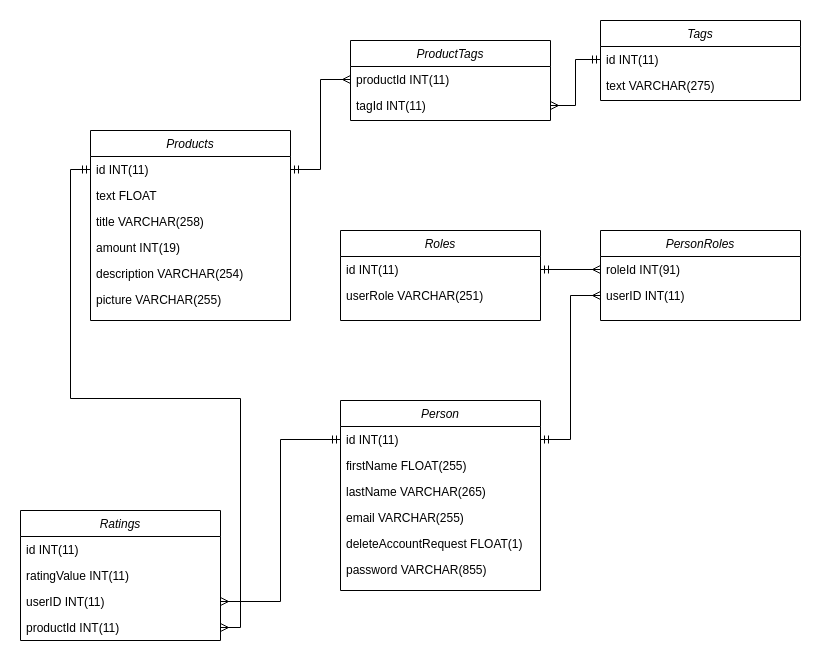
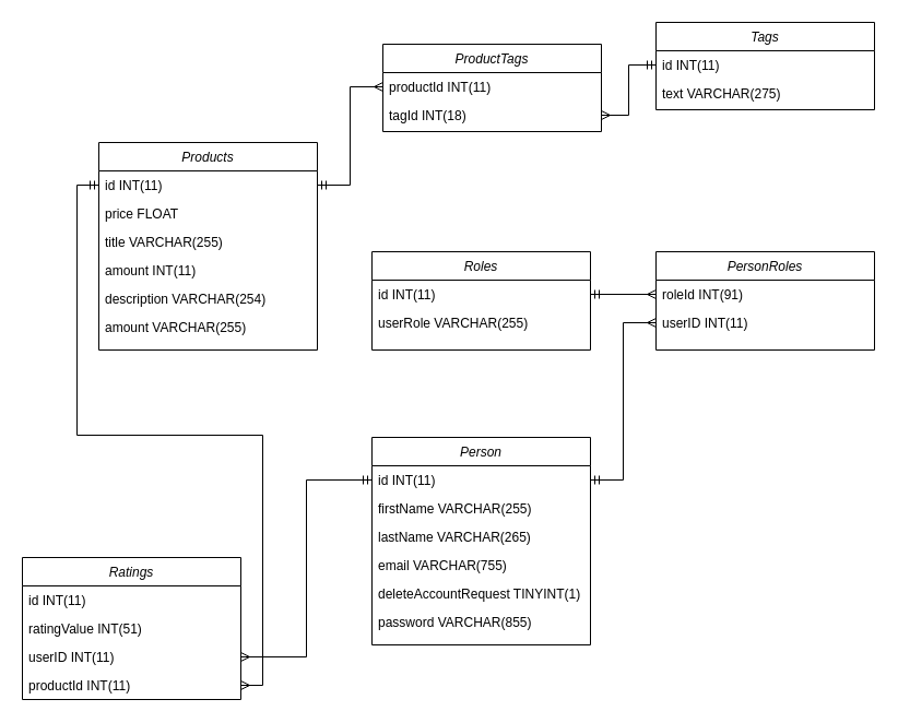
  <mxCell id="0" />
  <mxCell id="1" parent="0" />
  <mxCell id="2" value="Person" style="swimlane;fontStyle=2;align=center;verticalAlign=top;childLayout=stackLayout;horizontal=1;startSize=26;horizontalStack=0;resizeParent=1;resizeLast=0;collapsible=1;marginBottom=0;rounded=0;shadow=0;strokeWidth=1;" parent="1" vertex="1"><mxGeometry x="340" y="400" width="200" height="190" as="geometry"><mxRectangle x="220" y="120" width="160" height="26" as="alternateBounds" /></mxGeometry></mxCell>
  <mxCell id="3" value="id INT(11)" style="text;align=left;verticalAlign=top;spacingLeft=4;spacingRight=4;overflow=hidden;rotatable=0;points=[[0,0.5],[1,0.5]];portConstraint=eastwest;" parent="2" vertex="1"><mxGeometry y="26" width="200" height="26" as="geometry" /></mxCell>
- <mxCell id="4" value="firstName FLOAT(255)" style="text;align=left;verticalAlign=top;spacingLeft=4;spacingRight=4;overflow=hidden;rotatable=0;points=[[0,0.5],[1,0.5]];portConstraint=eastwest;rounded=0;shadow=0;html=0;" parent="2" vertex="1"><mxGeometry y="52" width="200" height="26" as="geometry" /></mxCell>
+ <mxCell id="4" value="firstName VARCHAR(255)" style="text;align=left;verticalAlign=top;spacingLeft=4;spacingRight=4;overflow=hidden;rotatable=0;points=[[0,0.5],[1,0.5]];portConstraint=eastwest;rounded=0;shadow=0;html=0;" parent="2" vertex="1"><mxGeometry y="52" width="200" height="26" as="geometry" /></mxCell>
  <mxCell id="5" value="lastName VARCHAR(265)" style="text;align=left;verticalAlign=top;spacingLeft=4;spacingRight=4;overflow=hidden;rotatable=0;points=[[0,0.5],[1,0.5]];portConstraint=eastwest;rounded=0;shadow=0;html=0;" parent="2" vertex="1"><mxGeometry y="78" width="200" height="26" as="geometry" /></mxCell>
- <mxCell id="6" value="email VARCHAR(255)" style="text;align=left;verticalAlign=top;spacingLeft=4;spacingRight=4;overflow=hidden;rotatable=0;points=[[0,0.5],[1,0.5]];portConstraint=eastwest;rounded=0;shadow=0;html=0;" parent="2" vertex="1"><mxGeometry y="104" width="200" height="26" as="geometry" /></mxCell>
- <mxCell id="7" value="deleteAccountRequest FLOAT(1)" style="text;align=left;verticalAlign=top;spacingLeft=4;spacingRight=4;overflow=hidden;rotatable=0;points=[[0,0.5],[1,0.5]];portConstraint=eastwest;rounded=0;shadow=0;html=0;" parent="2" vertex="1"><mxGeometry y="130" width="200" height="26" as="geometry" /></mxCell>
+ <mxCell id="6" value="email VARCHAR(755)" style="text;align=left;verticalAlign=top;spacingLeft=4;spacingRight=4;overflow=hidden;rotatable=0;points=[[0,0.5],[1,0.5]];portConstraint=eastwest;rounded=0;shadow=0;html=0;" parent="2" vertex="1"><mxGeometry y="104" width="200" height="26" as="geometry" /></mxCell>
+ <mxCell id="7" value="deleteAccountRequest TINYINT(1)" style="text;align=left;verticalAlign=top;spacingLeft=4;spacingRight=4;overflow=hidden;rotatable=0;points=[[0,0.5],[1,0.5]];portConstraint=eastwest;rounded=0;shadow=0;html=0;" parent="2" vertex="1"><mxGeometry y="130" width="200" height="26" as="geometry" /></mxCell>
  <mxCell id="8" value="password VARCHAR(855)" style="text;align=left;verticalAlign=top;spacingLeft=4;spacingRight=4;overflow=hidden;rotatable=0;points=[[0,0.5],[1,0.5]];portConstraint=eastwest;rounded=0;shadow=0;html=0;" parent="2" vertex="1"><mxGeometry y="156" width="200" height="26" as="geometry" /></mxCell>
  <mxCell id="9" value="PersonRoles" style="swimlane;fontStyle=2;align=center;verticalAlign=top;childLayout=stackLayout;horizontal=1;startSize=26;horizontalStack=0;resizeParent=1;resizeLast=0;collapsible=1;marginBottom=0;rounded=0;shadow=0;strokeWidth=1;" parent="1" vertex="1"><mxGeometry x="600" y="230" width="200" height="90" as="geometry"><mxRectangle x="220" y="120" width="160" height="26" as="alternateBounds" /></mxGeometry></mxCell>
  <mxCell id="10" value="roleId INT(91)" style="text;align=left;verticalAlign=top;spacingLeft=4;spacingRight=4;overflow=hidden;rotatable=0;points=[[0,0.5],[1,0.5]];portConstraint=eastwest;" parent="9" vertex="1"><mxGeometry y="26" width="200" height="26" as="geometry" /></mxCell>
  <mxCell id="11" value="userID INT(11)" style="text;align=left;verticalAlign=top;spacingLeft=4;spacingRight=4;overflow=hidden;rotatable=0;points=[[0,0.5],[1,0.5]];portConstraint=eastwest;rounded=0;shadow=0;html=0;" parent="9" vertex="1"><mxGeometry y="52" width="200" height="26" as="geometry" /></mxCell>
  <mxCell id="12" value="Roles" style="swimlane;fontStyle=2;align=center;verticalAlign=top;childLayout=stackLayout;horizontal=1;startSize=26;horizontalStack=0;resizeParent=1;resizeLast=0;collapsible=1;marginBottom=0;rounded=0;shadow=0;strokeWidth=1;" parent="1" vertex="1"><mxGeometry x="340" y="230" width="200" height="90" as="geometry"><mxRectangle x="220" y="120" width="160" height="26" as="alternateBounds" /></mxGeometry></mxCell>
  <mxCell id="13" value="id INT(11)" style="text;align=left;verticalAlign=top;spacingLeft=4;spacingRight=4;overflow=hidden;rotatable=0;points=[[0,0.5],[1,0.5]];portConstraint=eastwest;" parent="12" vertex="1"><mxGeometry y="26" width="200" height="26" as="geometry" /></mxCell>
- <mxCell id="14" value="userRole VARCHAR(251)" style="text;align=left;verticalAlign=top;spacingLeft=4;spacingRight=4;overflow=hidden;rotatable=0;points=[[0,0.5],[1,0.5]];portConstraint=eastwest;rounded=0;shadow=0;html=0;" parent="12" vertex="1"><mxGeometry y="52" width="200" height="26" as="geometry" /></mxCell>
+ <mxCell id="14" value="userRole VARCHAR(255)" style="text;align=left;verticalAlign=top;spacingLeft=4;spacingRight=4;overflow=hidden;rotatable=0;points=[[0,0.5],[1,0.5]];portConstraint=eastwest;rounded=0;shadow=0;html=0;" parent="12" vertex="1"><mxGeometry y="52" width="200" height="26" as="geometry" /></mxCell>
  <mxCell id="15" style="edgeStyle=orthogonalEdgeStyle;rounded=0;orthogonalLoop=1;jettySize=auto;html=1;entryX=0;entryY=0.5;entryDx=0;entryDy=0;startArrow=ERmandOne;startFill=0;endArrow=ERmany;endFill=0;" parent="1" source="13" target="10" edge="1"><mxGeometry relative="1" as="geometry" /></mxCell>
  <mxCell id="16" style="edgeStyle=orthogonalEdgeStyle;rounded=0;orthogonalLoop=1;jettySize=auto;html=1;entryX=0;entryY=0.5;entryDx=0;entryDy=0;startArrow=ERmandOne;startFill=0;endArrow=ERmany;endFill=0;" parent="1" source="3" target="11" edge="1"><mxGeometry relative="1" as="geometry" /></mxCell>
  <mxCell id="17" value="Ratings" style="swimlane;fontStyle=2;align=center;verticalAlign=top;childLayout=stackLayout;horizontal=1;startSize=26;horizontalStack=0;resizeParent=1;resizeLast=0;collapsible=1;marginBottom=0;rounded=0;shadow=0;strokeWidth=1;" parent="1" vertex="1"><mxGeometry x="20" y="510" width="200" height="130" as="geometry"><mxRectangle x="220" y="120" width="160" height="26" as="alternateBounds" /></mxGeometry></mxCell>
  <mxCell id="18" value="id INT(11)" style="text;align=left;verticalAlign=top;spacingLeft=4;spacingRight=4;overflow=hidden;rotatable=0;points=[[0,0.5],[1,0.5]];portConstraint=eastwest;" parent="17" vertex="1"><mxGeometry y="26" width="200" height="26" as="geometry" /></mxCell>
- <mxCell id="19" value="ratingValue INT(11)" style="text;align=left;verticalAlign=top;spacingLeft=4;spacingRight=4;overflow=hidden;rotatable=0;points=[[0,0.5],[1,0.5]];portConstraint=eastwest;rounded=0;shadow=0;html=0;" parent="17" vertex="1"><mxGeometry y="52" width="200" height="26" as="geometry" /></mxCell>
+ <mxCell id="19" value="ratingValue INT(51)" style="text;align=left;verticalAlign=top;spacingLeft=4;spacingRight=4;overflow=hidden;rotatable=0;points=[[0,0.5],[1,0.5]];portConstraint=eastwest;rounded=0;shadow=0;html=0;" parent="17" vertex="1"><mxGeometry y="52" width="200" height="26" as="geometry" /></mxCell>
  <mxCell id="20" value="userID INT(11)" style="text;align=left;verticalAlign=top;spacingLeft=4;spacingRight=4;overflow=hidden;rotatable=0;points=[[0,0.5],[1,0.5]];portConstraint=eastwest;rounded=0;shadow=0;html=0;" parent="17" vertex="1"><mxGeometry y="78" width="200" height="26" as="geometry" /></mxCell>
  <mxCell id="21" value="productId INT(11)" style="text;align=left;verticalAlign=top;spacingLeft=4;spacingRight=4;overflow=hidden;rotatable=0;points=[[0,0.5],[1,0.5]];portConstraint=eastwest;rounded=0;shadow=0;html=0;" parent="17" vertex="1"><mxGeometry y="104" width="200" height="26" as="geometry" /></mxCell>
  <mxCell id="22" style="edgeStyle=orthogonalEdgeStyle;rounded=0;orthogonalLoop=1;jettySize=auto;html=1;entryX=1;entryY=0.5;entryDx=0;entryDy=0;startArrow=ERmandOne;startFill=0;endArrow=ERmany;endFill=0;" parent="1" source="3" target="20" edge="1"><mxGeometry relative="1" as="geometry" /></mxCell>
  <mxCell id="23" value="Products" style="swimlane;fontStyle=2;align=center;verticalAlign=top;childLayout=stackLayout;horizontal=1;startSize=26;horizontalStack=0;resizeParent=1;resizeLast=0;collapsible=1;marginBottom=0;rounded=0;shadow=0;strokeWidth=1;" parent="1" vertex="1"><mxGeometry x="90" y="130" width="200" height="190" as="geometry"><mxRectangle x="220" y="120" width="160" height="26" as="alternateBounds" /></mxGeometry></mxCell>
  <mxCell id="24" value="id INT(11)" style="text;align=left;verticalAlign=top;spacingLeft=4;spacingRight=4;overflow=hidden;rotatable=0;points=[[0,0.5],[1,0.5]];portConstraint=eastwest;" parent="23" vertex="1"><mxGeometry y="26" width="200" height="26" as="geometry" /></mxCell>
- <mxCell id="25" value="text FLOAT" style="text;align=left;verticalAlign=top;spacingLeft=4;spacingRight=4;overflow=hidden;rotatable=0;points=[[0,0.5],[1,0.5]];portConstraint=eastwest;rounded=0;shadow=0;html=0;" parent="23" vertex="1"><mxGeometry y="52" width="200" height="26" as="geometry" /></mxCell>
- <mxCell id="26" value="title VARCHAR(258)" style="text;align=left;verticalAlign=top;spacingLeft=4;spacingRight=4;overflow=hidden;rotatable=0;points=[[0,0.5],[1,0.5]];portConstraint=eastwest;rounded=0;shadow=0;html=0;" parent="23" vertex="1"><mxGeometry y="78" width="200" height="26" as="geometry" /></mxCell>
- <mxCell id="27" value="amount INT(19)" style="text;align=left;verticalAlign=top;spacingLeft=4;spacingRight=4;overflow=hidden;rotatable=0;points=[[0,0.5],[1,0.5]];portConstraint=eastwest;rounded=0;shadow=0;html=0;" parent="23" vertex="1"><mxGeometry y="104" width="200" height="26" as="geometry" /></mxCell>
+ <mxCell id="25" value="price FLOAT" style="text;align=left;verticalAlign=top;spacingLeft=4;spacingRight=4;overflow=hidden;rotatable=0;points=[[0,0.5],[1,0.5]];portConstraint=eastwest;rounded=0;shadow=0;html=0;" parent="23" vertex="1"><mxGeometry y="52" width="200" height="26" as="geometry" /></mxCell>
+ <mxCell id="26" value="title VARCHAR(255)" style="text;align=left;verticalAlign=top;spacingLeft=4;spacingRight=4;overflow=hidden;rotatable=0;points=[[0,0.5],[1,0.5]];portConstraint=eastwest;rounded=0;shadow=0;html=0;" parent="23" vertex="1"><mxGeometry y="78" width="200" height="26" as="geometry" /></mxCell>
+ <mxCell id="27" value="amount INT(11)" style="text;align=left;verticalAlign=top;spacingLeft=4;spacingRight=4;overflow=hidden;rotatable=0;points=[[0,0.5],[1,0.5]];portConstraint=eastwest;rounded=0;shadow=0;html=0;" parent="23" vertex="1"><mxGeometry y="104" width="200" height="26" as="geometry" /></mxCell>
  <mxCell id="28" value="description VARCHAR(254)" style="text;align=left;verticalAlign=top;spacingLeft=4;spacingRight=4;overflow=hidden;rotatable=0;points=[[0,0.5],[1,0.5]];portConstraint=eastwest;rounded=0;shadow=0;html=0;" parent="23" vertex="1"><mxGeometry y="130" width="200" height="26" as="geometry" /></mxCell>
- <mxCell id="29" value="picture VARCHAR(255)" style="text;align=left;verticalAlign=top;spacingLeft=4;spacingRight=4;overflow=hidden;rotatable=0;points=[[0,0.5],[1,0.5]];portConstraint=eastwest;rounded=0;shadow=0;html=0;" parent="23" vertex="1"><mxGeometry y="156" width="200" height="26" as="geometry" /></mxCell>
+ <mxCell id="29" value="amount VARCHAR(255)" style="text;align=left;verticalAlign=top;spacingLeft=4;spacingRight=4;overflow=hidden;rotatable=0;points=[[0,0.5],[1,0.5]];portConstraint=eastwest;rounded=0;shadow=0;html=0;" parent="23" vertex="1"><mxGeometry y="156" width="200" height="26" as="geometry" /></mxCell>
  <mxCell id="30" style="edgeStyle=orthogonalEdgeStyle;rounded=0;orthogonalLoop=1;jettySize=auto;html=1;entryX=0;entryY=0.5;entryDx=0;entryDy=0;startArrow=ERmany;startFill=0;endArrow=ERmandOne;endFill=0;" parent="1" source="21" target="24" edge="1"><mxGeometry relative="1" as="geometry" /></mxCell>
  <mxCell id="31" value="ProductTags" style="swimlane;fontStyle=2;align=center;verticalAlign=top;childLayout=stackLayout;horizontal=1;startSize=26;horizontalStack=0;resizeParent=1;resizeLast=0;collapsible=1;marginBottom=0;rounded=0;shadow=0;strokeWidth=1;" parent="1" vertex="1"><mxGeometry x="350" y="40" width="200" height="80" as="geometry"><mxRectangle x="220" y="120" width="160" height="26" as="alternateBounds" /></mxGeometry></mxCell>
  <mxCell id="32" value="productId INT(11)" style="text;align=left;verticalAlign=top;spacingLeft=4;spacingRight=4;overflow=hidden;rotatable=0;points=[[0,0.5],[1,0.5]];portConstraint=eastwest;" parent="31" vertex="1"><mxGeometry y="26" width="200" height="26" as="geometry" /></mxCell>
- <mxCell id="33" value="tagId INT(11)" style="text;align=left;verticalAlign=top;spacingLeft=4;spacingRight=4;overflow=hidden;rotatable=0;points=[[0,0.5],[1,0.5]];portConstraint=eastwest;rounded=0;shadow=0;html=0;" parent="31" vertex="1"><mxGeometry y="52" width="200" height="26" as="geometry" /></mxCell>
+ <mxCell id="33" value="tagId INT(18)" style="text;align=left;verticalAlign=top;spacingLeft=4;spacingRight=4;overflow=hidden;rotatable=0;points=[[0,0.5],[1,0.5]];portConstraint=eastwest;rounded=0;shadow=0;html=0;" parent="31" vertex="1"><mxGeometry y="52" width="200" height="26" as="geometry" /></mxCell>
  <mxCell id="34" value="Tags" style="swimlane;fontStyle=2;align=center;verticalAlign=top;childLayout=stackLayout;horizontal=1;startSize=26;horizontalStack=0;resizeParent=1;resizeLast=0;collapsible=1;marginBottom=0;rounded=0;shadow=0;strokeWidth=1;" parent="1" vertex="1"><mxGeometry x="600" y="20" width="200" height="80" as="geometry"><mxRectangle x="220" y="120" width="160" height="26" as="alternateBounds" /></mxGeometry></mxCell>
  <mxCell id="35" value="id INT(11)" style="text;align=left;verticalAlign=top;spacingLeft=4;spacingRight=4;overflow=hidden;rotatable=0;points=[[0,0.5],[1,0.5]];portConstraint=eastwest;" parent="34" vertex="1"><mxGeometry y="26" width="200" height="26" as="geometry" /></mxCell>
  <mxCell id="36" value="text VARCHAR(275)" style="text;align=left;verticalAlign=top;spacingLeft=4;spacingRight=4;overflow=hidden;rotatable=0;points=[[0,0.5],[1,0.5]];portConstraint=eastwest;rounded=0;shadow=0;html=0;" parent="34" vertex="1"><mxGeometry y="52" width="200" height="26" as="geometry" /></mxCell>
  <mxCell id="37" style="edgeStyle=orthogonalEdgeStyle;rounded=0;orthogonalLoop=1;jettySize=auto;html=1;entryX=0;entryY=0.5;entryDx=0;entryDy=0;startArrow=ERmandOne;startFill=0;endArrow=ERmany;endFill=0;" parent="1" source="24" target="32" edge="1"><mxGeometry relative="1" as="geometry" /></mxCell>
  <mxCell id="38" style="edgeStyle=orthogonalEdgeStyle;rounded=0;orthogonalLoop=1;jettySize=auto;html=1;entryX=1;entryY=0.5;entryDx=0;entryDy=0;startArrow=ERmandOne;startFill=0;endArrow=ERmany;endFill=0;" parent="1" source="35" target="33" edge="1"><mxGeometry relative="1" as="geometry" /></mxCell>
